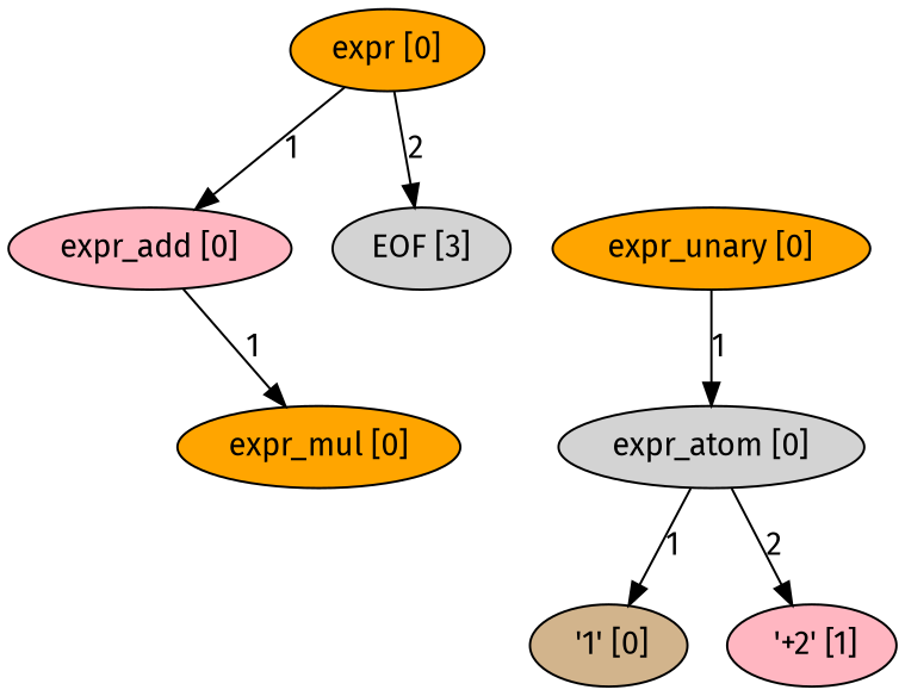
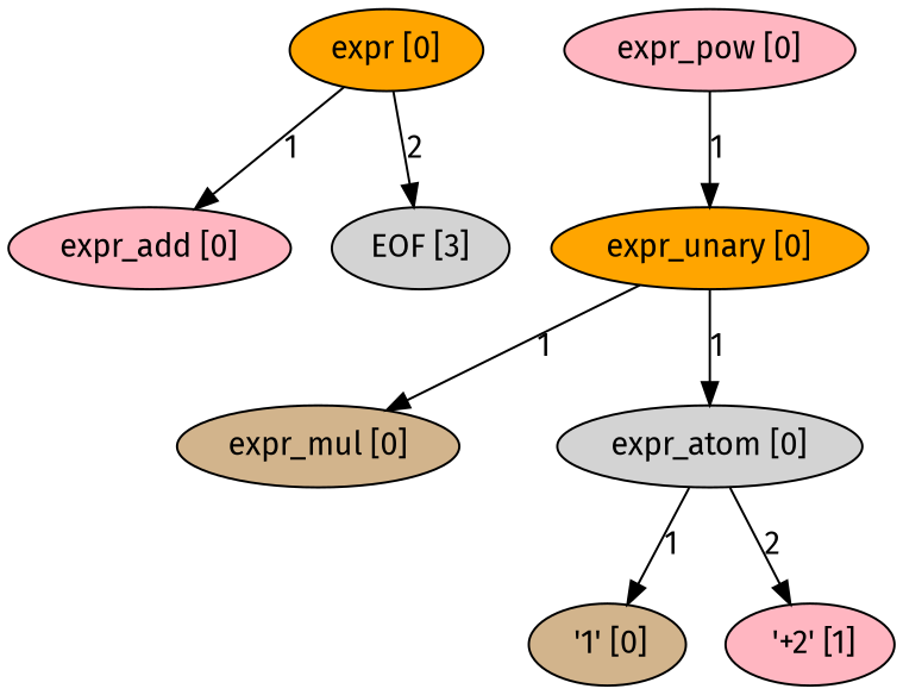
  digraph {
    fontname="Fira Sans"
    node [fillcolor=lightpink fontname="Fira Sans" style=filled]
    edge [fontname="Fira Sans"]
    n1 [fillcolor=orange label="expr [0]"]
    n2 [label="expr_add [0]"]
    n3 [fillcolor=lightgrey label="EOF [3]"]
-   n4 [fillcolor=orange label="expr_mul [0]"]
+   n4 [fillcolor=tan label="expr_mul [0]"]
+   n5 [label="expr_pow [0]"]
    n6 [fillcolor=orange label="expr_unary [0]"]
    n7 [fillcolor=lightgrey label="expr_atom [0]"]
    n8 [fillcolor=tan label=" '1' [0]"]
    n9 [label=" '+2' [1]"]
    n1 -> n2 [label=1]
    n1 -> n3 [label=2]
-   n2 -> n4 [label=1]
+   n6 -> n4 [label=1]
+   n5 -> n6 [label=1]
    n6 -> n7 [label=1]
    n7 -> n8 [label=1]
    n7 -> n9 [label=2]
  }
